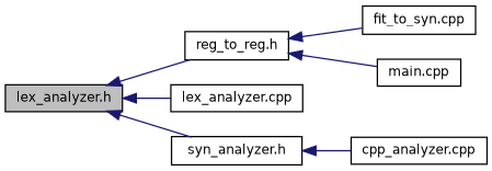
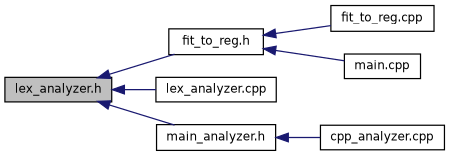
  digraph {
    rankdir=LR
    node [color=black fillcolor=white fontname=Helvetica fontsize=10 shape=record style=filled]
    edge [color=midnightblue dir=back fontname=Helvetica fontsize=10 labelfontname=Helvetica labelfontsize=10 style=solid]
    n1 [fillcolor=grey75 fontcolor=black height=0.2 label="lex_analyzer.h" width=0.4]
-   n2 [height=0.2 label="reg_to_reg.h" width=0.4]
+   n2 [height=0.2 label="fit_to_reg.h" width=0.4]
    n3 [height=0.2 label="lex_analyzer.cpp" width=0.4]
-   n4 [height=0.2 label="syn_analyzer.h" width=0.4]
-   n5 [height=0.2 label="fit_to_syn.cpp" width=0.4]
+   n4 [height=0.2 label="main_analyzer.h" width=0.4]
+   n5 [height=0.2 label="fit_to_reg.cpp" width=0.4]
    n6 [height=0.2 label="main.cpp" width=0.4]
    n7 [height=0.2 label="cpp_analyzer.cpp" width=0.4]
    n1 -> n2
    n1 -> n3
    n1 -> n4
    n2 -> n5
    n2 -> n6
    n4 -> n7
  }
